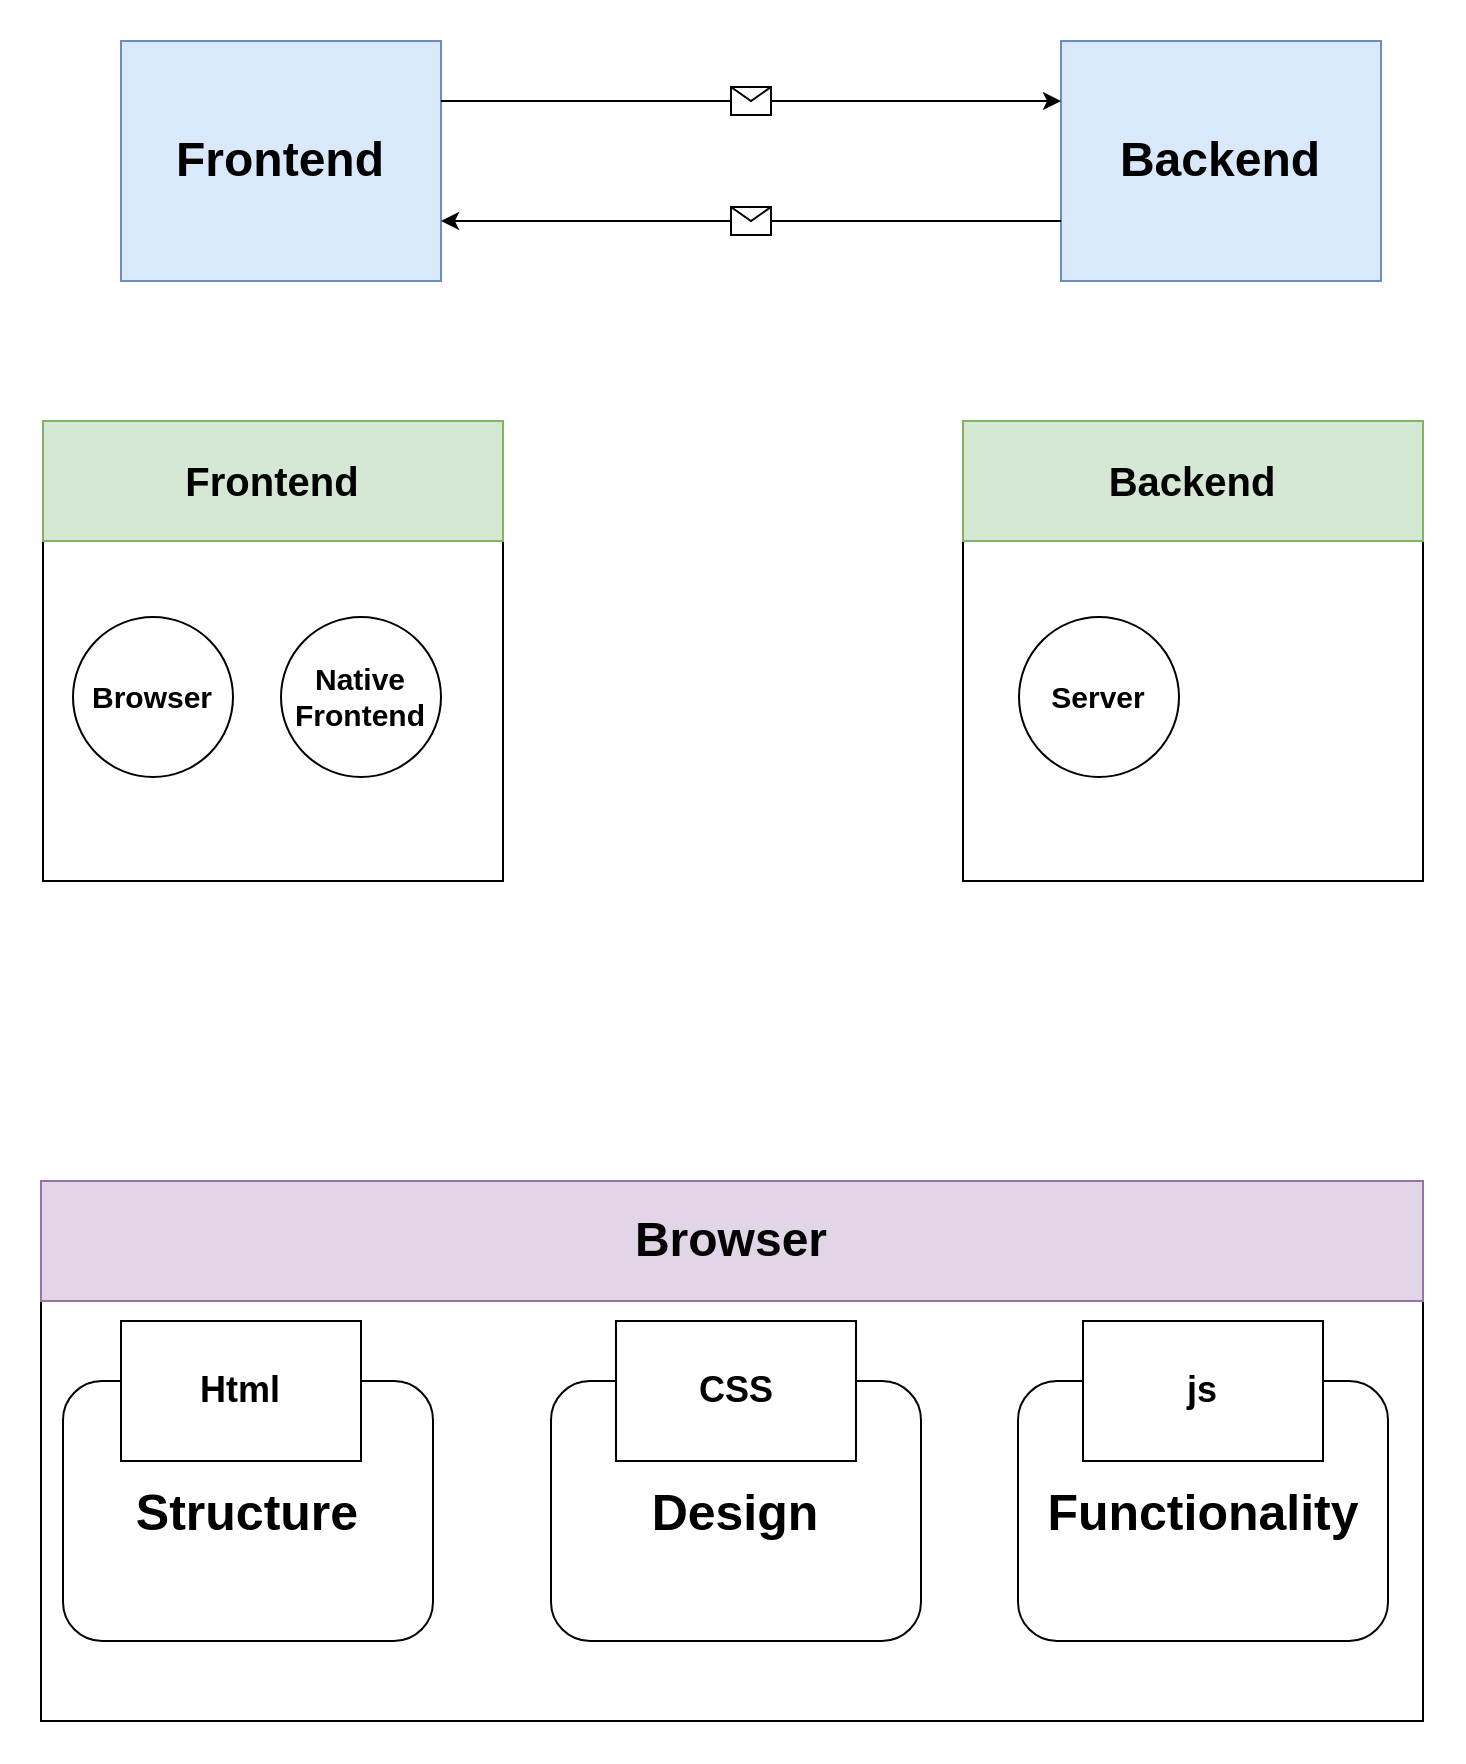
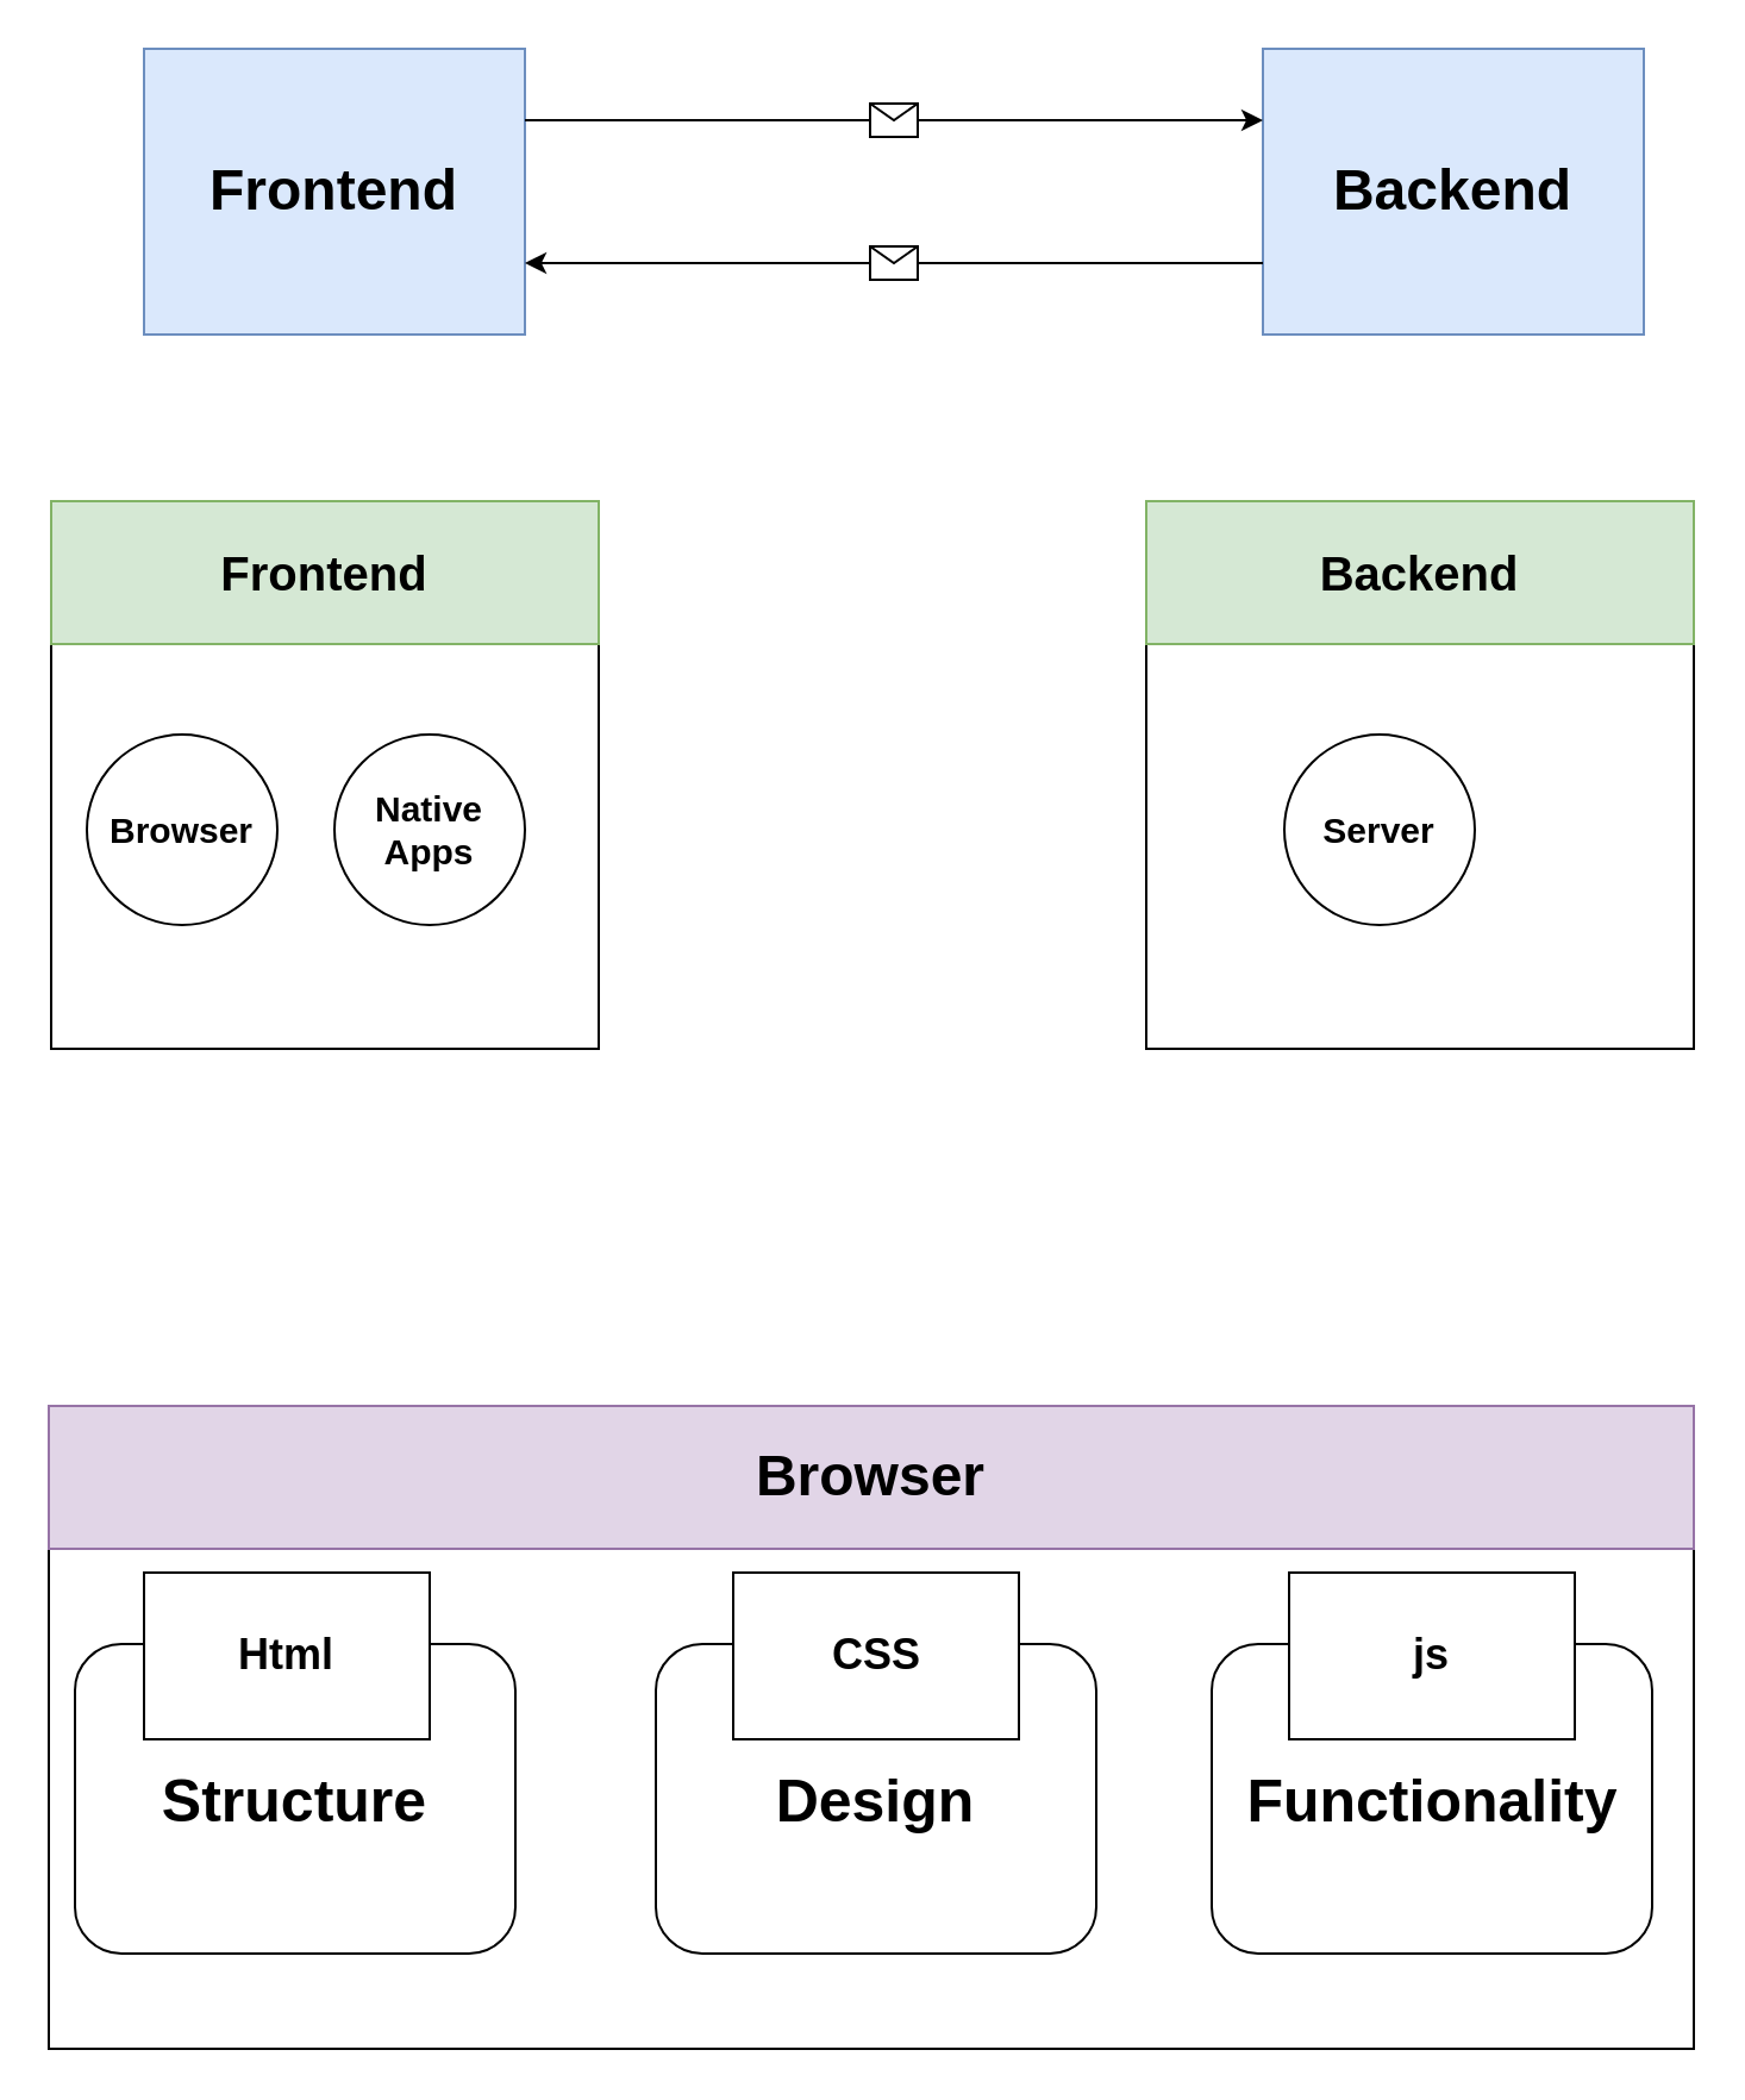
  <mxCell id="0" />
  <mxCell id="1" parent="0" />
  <mxCell id="2" value="&lt;font style=&quot;font-size: 24px&quot;&gt;&lt;b&gt;Backend&lt;/b&gt;&lt;/font&gt;" style="rounded=0;whiteSpace=wrap;html=1;fillColor=#dae8fc;strokeColor=#6c8ebf;" vertex="1" parent="1"><mxGeometry x="530" y="20" width="160" height="120" as="geometry" /></mxCell>
  <mxCell id="3" value="&lt;font style=&quot;font-size: 24px&quot;&gt;&lt;b&gt;Frontend&lt;/b&gt;&lt;/font&gt;" style="rounded=0;whiteSpace=wrap;html=1;fillColor=#dae8fc;strokeColor=#6c8ebf;" vertex="1" parent="1"><mxGeometry x="60" y="20" width="160" height="120" as="geometry" /></mxCell>
  <mxCell id="4" value="" style="endArrow=classic;html=1;exitX=1;exitY=0.25;exitDx=0;exitDy=0;entryX=0;entryY=0.25;entryDx=0;entryDy=0;" edge="1" parent="1" source="3" target="2"><mxGeometry relative="1" as="geometry"><mxPoint x="270" y="30" as="sourcePoint" /><mxPoint x="370" y="30" as="targetPoint" /></mxGeometry></mxCell>
  <mxCell id="5" value="" style="shape=message;html=1;outlineConnect=0;" vertex="1" parent="4"><mxGeometry width="20" height="14" relative="1" as="geometry"><mxPoint x="-10" y="-7" as="offset" /></mxGeometry></mxCell>
  <mxCell id="6" value="" style="endArrow=classic;html=1;entryX=1;entryY=0.75;entryDx=0;entryDy=0;exitX=0;exitY=0.75;exitDx=0;exitDy=0;" edge="1" parent="1" source="2" target="3"><mxGeometry relative="1" as="geometry"><mxPoint x="310" y="20" as="sourcePoint" /><mxPoint x="410" y="20" as="targetPoint" /></mxGeometry></mxCell>
  <mxCell id="7" value="" style="shape=message;html=1;outlineConnect=0;" vertex="1" parent="6"><mxGeometry width="20" height="14" relative="1" as="geometry"><mxPoint x="-10" y="-7" as="offset" /></mxGeometry></mxCell>
  <mxCell id="8" value="" style="whiteSpace=wrap;html=1;aspect=fixed;" vertex="1" parent="1"><mxGeometry x="21" y="210" width="230" height="230" as="geometry" /></mxCell>
  <mxCell id="9" value="&lt;font style=&quot;font-size: 20px&quot;&gt;&lt;b&gt;Frontend&lt;/b&gt;&lt;/font&gt;" style="rounded=0;whiteSpace=wrap;html=1;fillColor=#d5e8d4;strokeColor=#82b366;" vertex="1" parent="1"><mxGeometry x="21" y="210" width="230" height="60" as="geometry" /></mxCell>
  <mxCell id="10" value="&lt;font style=&quot;font-size: 15px&quot;&gt;&lt;b&gt;Browser&lt;/b&gt;&lt;/font&gt;" style="ellipse;whiteSpace=wrap;html=1;aspect=fixed;" vertex="1" parent="1"><mxGeometry x="36" y="308" width="80" height="80" as="geometry" /></mxCell>
- <mxCell id="11" value="&lt;font style=&quot;font-size: 15px&quot;&gt;&lt;b&gt;Native Frontend&lt;/b&gt;&lt;/font&gt;" style="ellipse;whiteSpace=wrap;html=1;aspect=fixed;" vertex="1" parent="1"><mxGeometry x="140" y="308" width="80" height="80" as="geometry" /></mxCell>
+ <mxCell id="11" value="&lt;font style=&quot;font-size: 15px&quot;&gt;&lt;b&gt;Native Apps&lt;/b&gt;&lt;/font&gt;" style="ellipse;whiteSpace=wrap;html=1;aspect=fixed;" vertex="1" parent="1"><mxGeometry x="140" y="308" width="80" height="80" as="geometry" /></mxCell>
  <mxCell id="12" value="" style="whiteSpace=wrap;html=1;aspect=fixed;" vertex="1" parent="1"><mxGeometry x="481" y="210" width="230" height="230" as="geometry" /></mxCell>
  <mxCell id="13" value="&lt;font style=&quot;font-size: 20px&quot;&gt;&lt;b&gt;Backend&lt;/b&gt;&lt;/font&gt;" style="rounded=0;whiteSpace=wrap;html=1;fillColor=#d5e8d4;strokeColor=#82b366;" vertex="1" parent="1"><mxGeometry x="481" y="210" width="230" height="60" as="geometry" /></mxCell>
- <mxCell id="14" value="&lt;font style=&quot;font-size: 15px&quot;&gt;&lt;b&gt;Server&lt;/b&gt;&lt;/font&gt;" style="ellipse;whiteSpace=wrap;html=1;aspect=fixed;" vertex="1" parent="1"><mxGeometry x="509" y="308" width="80" height="80" as="geometry" /></mxCell>
+ <mxCell id="14" value="&lt;font style=&quot;font-size: 15px&quot;&gt;&lt;b&gt;Server&lt;/b&gt;&lt;/font&gt;" style="ellipse;whiteSpace=wrap;html=1;aspect=fixed;" vertex="1" parent="1"><mxGeometry x="539" y="308" width="80" height="80" as="geometry" /></mxCell>
  <mxCell id="15" value="" style="rounded=0;whiteSpace=wrap;html=1;" vertex="1" parent="1"><mxGeometry x="20" y="590" width="691" height="270" as="geometry" /></mxCell>
  <mxCell id="16" value="&lt;font style=&quot;font-size: 24px&quot;&gt;&lt;b&gt;Browser&lt;/b&gt;&lt;/font&gt;" style="rounded=0;whiteSpace=wrap;html=1;fillColor=#e1d5e7;strokeColor=#9673a6;" vertex="1" parent="1"><mxGeometry x="20" y="590" width="691" height="60" as="geometry" /></mxCell>
  <mxCell id="17" value="&lt;font size=&quot;1&quot;&gt;&lt;b style=&quot;font-size: 25px&quot;&gt;Structure&lt;/b&gt;&lt;/font&gt;" style="rounded=1;whiteSpace=wrap;html=1;" vertex="1" parent="1"><mxGeometry x="31" y="690" width="185" height="130" as="geometry" /></mxCell>
  <mxCell id="18" value="&lt;b style=&quot;font-size: 25px&quot;&gt;Design&lt;/b&gt;" style="rounded=1;whiteSpace=wrap;html=1;" vertex="1" parent="1"><mxGeometry x="275" y="690" width="185" height="130" as="geometry" /></mxCell>
  <mxCell id="19" value="&lt;font style=&quot;font-size: 25px&quot;&gt;&lt;b&gt;Functionality&lt;/b&gt;&lt;/font&gt;" style="rounded=1;whiteSpace=wrap;html=1;" vertex="1" parent="1"><mxGeometry x="508.5" y="690" width="185" height="130" as="geometry" /></mxCell>
  <mxCell id="20" value="&lt;font size=&quot;1&quot;&gt;&lt;b style=&quot;font-size: 18px&quot;&gt;Html&lt;/b&gt;&lt;/font&gt;" style="rounded=0;whiteSpace=wrap;html=1;" vertex="1" parent="1"><mxGeometry x="60" y="660" width="120" height="70" as="geometry" /></mxCell>
  <mxCell id="21" value="&lt;font size=&quot;1&quot;&gt;&lt;b style=&quot;font-size: 18px&quot;&gt;CSS&lt;/b&gt;&lt;/font&gt;" style="rounded=0;whiteSpace=wrap;html=1;" vertex="1" parent="1"><mxGeometry x="307.5" y="660" width="120" height="70" as="geometry" /></mxCell>
  <mxCell id="22" value="&lt;font style=&quot;font-size: 18px&quot;&gt;&lt;b&gt;js&lt;/b&gt;&lt;/font&gt;" style="rounded=0;whiteSpace=wrap;html=1;" vertex="1" parent="1"><mxGeometry x="541" y="660" width="120" height="70" as="geometry" /></mxCell>
